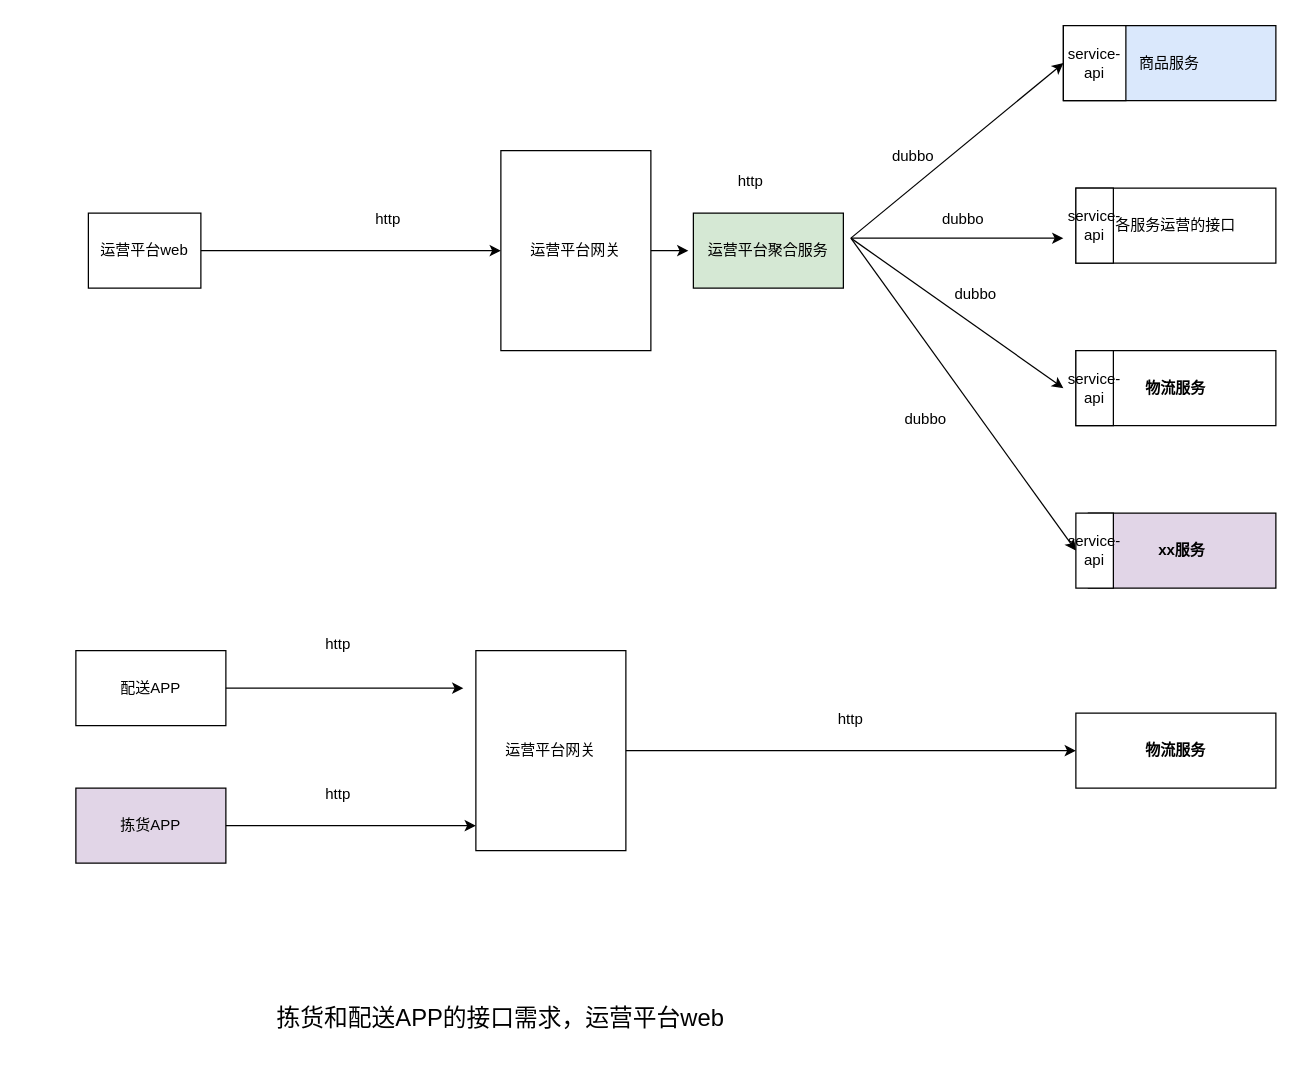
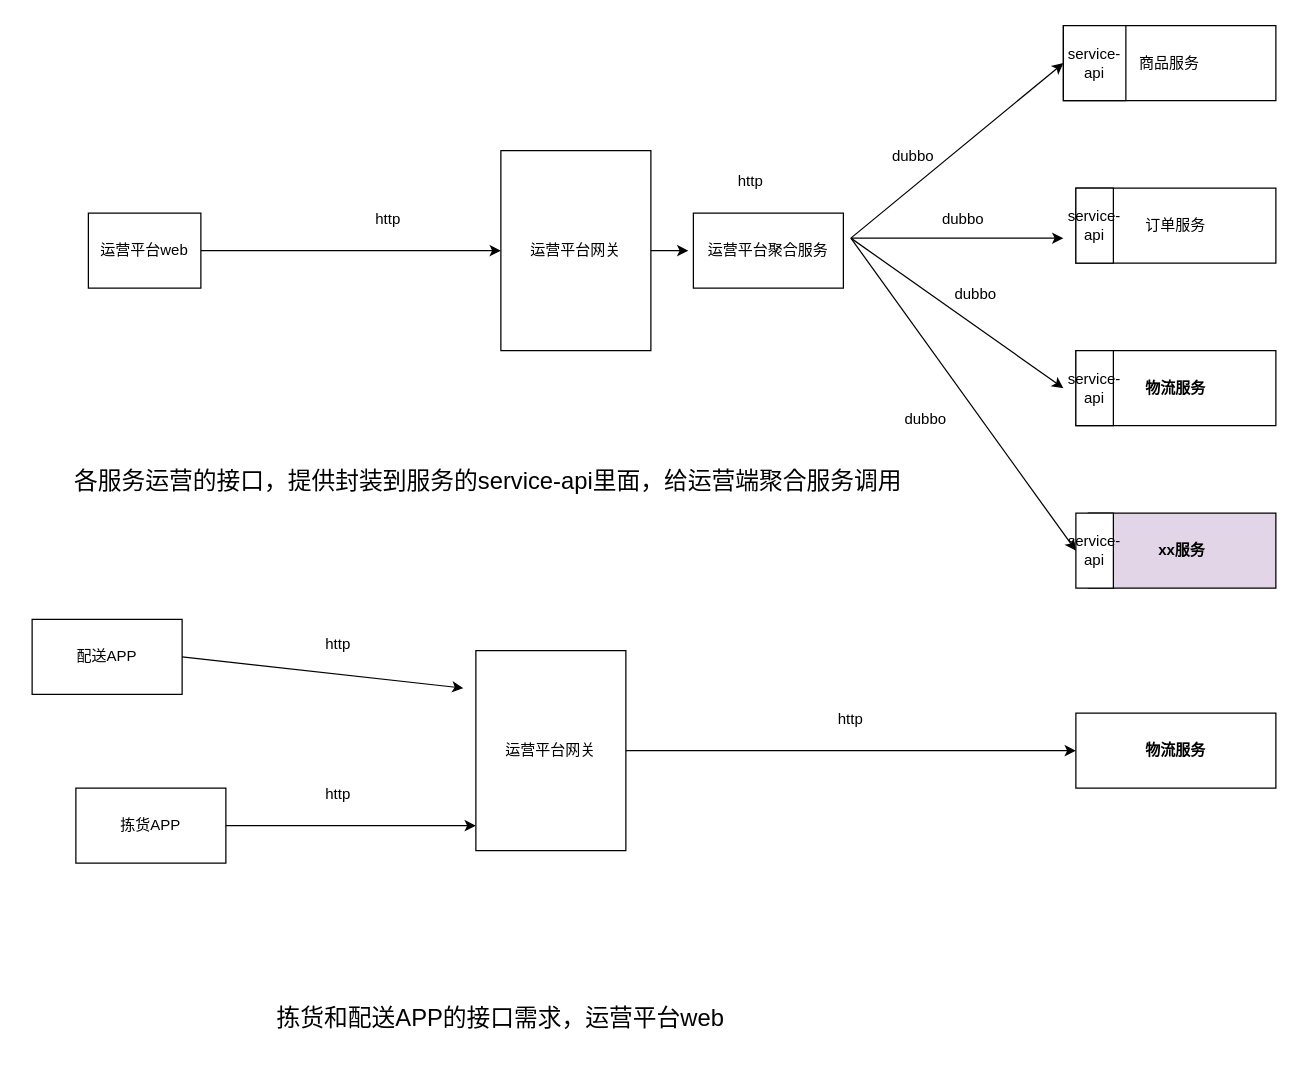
  <mxCell id="0" />
  <mxCell id="1" parent="0" />
- <mxCell id="2" value="运营平台聚合服务" style="rounded=0;whiteSpace=wrap;html=1;fillColor=#d5e8d4;" vertex="1" parent="1"><mxGeometry x="554" y="170" width="120" height="60" as="geometry" /></mxCell>
- <mxCell id="3" value="商品服务" style="rounded=0;whiteSpace=wrap;html=1;fillColor=#dae8fc;" vertex="1" parent="1"><mxGeometry x="850" y="20" width="170" height="60" as="geometry" /></mxCell>
- <mxCell id="4" value="各服务运营的接口" style="rounded=0;whiteSpace=wrap;html=1;" vertex="1" parent="1"><mxGeometry x="860" y="150" width="160" height="60" as="geometry" /></mxCell>
+ <mxCell id="2" value="运营平台聚合服务" style="rounded=0;whiteSpace=wrap;html=1;" vertex="1" parent="1"><mxGeometry x="554" y="170" width="120" height="60" as="geometry" /></mxCell>
+ <mxCell id="3" value="商品服务" style="rounded=0;whiteSpace=wrap;html=1;" vertex="1" parent="1"><mxGeometry x="850" y="20" width="170" height="60" as="geometry" /></mxCell>
+ <mxCell id="4" value="订单服务" style="rounded=0;whiteSpace=wrap;html=1;" vertex="1" parent="1"><mxGeometry x="860" y="150" width="160" height="60" as="geometry" /></mxCell>
  <mxCell id="5" value="物流服务" style="rounded=0;whiteSpace=wrap;html=1;fontStyle=1" vertex="1" parent="1"><mxGeometry x="860" y="280" width="160" height="60" as="geometry" /></mxCell>
  <mxCell id="6" value="xx服务" style="rounded=0;whiteSpace=wrap;html=1;fontStyle=1;fillColor=#e1d5e7;" vertex="1" parent="1"><mxGeometry x="870" y="410" width="150" height="60" as="geometry" /></mxCell>
  <mxCell id="7" value="service-api" style="rounded=0;whiteSpace=wrap;html=1;" vertex="1" parent="1"><mxGeometry x="850" y="20" width="50" height="60" as="geometry" /></mxCell>
  <mxCell id="8" value="service-api" style="rounded=0;whiteSpace=wrap;html=1;" vertex="1" parent="1"><mxGeometry x="860" y="150" width="30" height="60" as="geometry" /></mxCell>
  <mxCell id="9" value="service-api" style="rounded=0;whiteSpace=wrap;html=1;" vertex="1" parent="1"><mxGeometry x="860" y="280" width="30" height="60" as="geometry" /></mxCell>
  <mxCell id="10" value="service-api" style="rounded=0;whiteSpace=wrap;html=1;" vertex="1" parent="1"><mxGeometry x="860" y="410" width="30" height="60" as="geometry" /></mxCell>
  <mxCell id="11" value="" style="endArrow=classic;html=1;rounded=0;entryX=0;entryY=0.5;entryDx=0;entryDy=0;" edge="1" parent="1" target="7"><mxGeometry width="50" height="50" relative="1" as="geometry"><mxPoint x="680" y="190" as="sourcePoint" /><mxPoint x="730" y="140" as="targetPoint" /></mxGeometry></mxCell>
  <mxCell id="12" value="" style="endArrow=classic;html=1;rounded=0;entryX=-0.333;entryY=0.667;entryDx=0;entryDy=0;entryPerimeter=0;" edge="1" parent="1" target="8"><mxGeometry width="50" height="50" relative="1" as="geometry"><mxPoint x="680" y="190" as="sourcePoint" /><mxPoint x="730" y="140" as="targetPoint" /></mxGeometry></mxCell>
  <mxCell id="13" value="" style="endArrow=classic;html=1;rounded=0;" edge="1" parent="1"><mxGeometry width="50" height="50" relative="1" as="geometry"><mxPoint x="680" y="190" as="sourcePoint" /><mxPoint x="850" y="310" as="targetPoint" /></mxGeometry></mxCell>
  <mxCell id="14" value="" style="endArrow=classic;html=1;rounded=0;entryX=0;entryY=0.5;entryDx=0;entryDy=0;" edge="1" parent="1" target="10"><mxGeometry width="50" height="50" relative="1" as="geometry"><mxPoint x="680" y="190" as="sourcePoint" /><mxPoint x="820" y="200" as="targetPoint" /></mxGeometry></mxCell>
  <mxCell id="15" value="运营平台网关" style="rounded=0;whiteSpace=wrap;html=1;" vertex="1" parent="1"><mxGeometry x="400" y="120" width="120" height="160" as="geometry" /></mxCell>
- <mxCell id="16" value="配送APP" style="rounded=0;whiteSpace=wrap;html=1;" vertex="1" parent="1"><mxGeometry x="60" y="520" width="120" height="60" as="geometry" /></mxCell>
+ <mxCell id="16" value="配送APP" style="rounded=0;whiteSpace=wrap;html=1;" vertex="1" parent="1"><mxGeometry x="25" y="495" width="120" height="60" as="geometry" /></mxCell>
  <mxCell id="17" value="运营平台web" style="rounded=0;whiteSpace=wrap;html=1;" vertex="1" parent="1"><mxGeometry x="70" y="170" width="90" height="60" as="geometry" /></mxCell>
  <mxCell id="18" value="" style="endArrow=classic;html=1;rounded=0;exitX=1;exitY=0.5;exitDx=0;exitDy=0;" edge="1" parent="1" source="15"><mxGeometry width="50" height="50" relative="1" as="geometry"><mxPoint x="500" y="240" as="sourcePoint" /><mxPoint x="550" y="200" as="targetPoint" /></mxGeometry></mxCell>
  <mxCell id="19" value="" style="endArrow=classic;html=1;rounded=0;exitX=1;exitY=0.5;exitDx=0;exitDy=0;entryX=0;entryY=0.5;entryDx=0;entryDy=0;" edge="1" parent="1" source="17" target="15"><mxGeometry width="50" height="50" relative="1" as="geometry"><mxPoint x="350" y="240" as="sourcePoint" /><mxPoint x="400" y="190" as="targetPoint" /></mxGeometry></mxCell>
  <mxCell id="20" value="物流服务" style="rounded=0;whiteSpace=wrap;html=1;fontStyle=1" vertex="1" parent="1"><mxGeometry x="860" y="570" width="160" height="60" as="geometry" /></mxCell>
- <mxCell id="21" value="拣货APP" style="rounded=0;whiteSpace=wrap;html=1;fillColor=#e1d5e7;" vertex="1" parent="1"><mxGeometry x="60" y="630" width="120" height="60" as="geometry" /></mxCell>
+ <mxCell id="21" value="拣货APP" style="rounded=0;whiteSpace=wrap;html=1;" vertex="1" parent="1"><mxGeometry x="60" y="630" width="120" height="60" as="geometry" /></mxCell>
  <mxCell id="22" value="http" style="text;html=1;strokeColor=none;fillColor=none;align=center;verticalAlign=middle;whiteSpace=wrap;rounded=0;" vertex="1" parent="1"><mxGeometry x="570" y="130" width="60" height="30" as="geometry" /></mxCell>
  <mxCell id="23" value="dubbo" style="text;html=1;strokeColor=none;fillColor=none;align=center;verticalAlign=middle;whiteSpace=wrap;rounded=0;" vertex="1" parent="1"><mxGeometry x="700" y="110" width="60" height="30" as="geometry" /></mxCell>
  <mxCell id="24" value="dubbo" style="text;html=1;strokeColor=none;fillColor=none;align=center;verticalAlign=middle;whiteSpace=wrap;rounded=0;" vertex="1" parent="1"><mxGeometry x="740" y="160" width="60" height="30" as="geometry" /></mxCell>
  <mxCell id="25" value="dubbo" style="text;html=1;strokeColor=none;fillColor=none;align=center;verticalAlign=middle;whiteSpace=wrap;rounded=0;" vertex="1" parent="1"><mxGeometry x="750" y="220" width="60" height="30" as="geometry" /></mxCell>
  <mxCell id="26" value="dubbo" style="text;html=1;strokeColor=none;fillColor=none;align=center;verticalAlign=middle;whiteSpace=wrap;rounded=0;" vertex="1" parent="1"><mxGeometry x="710" y="320" width="60" height="30" as="geometry" /></mxCell>
  <mxCell id="27" value="运营平台网关" style="rounded=0;whiteSpace=wrap;html=1;" vertex="1" parent="1"><mxGeometry x="380" y="520" width="120" height="160" as="geometry" /></mxCell>
  <mxCell id="28" value="" style="endArrow=classic;html=1;rounded=0;exitX=1;exitY=0.5;exitDx=0;exitDy=0;" edge="1" parent="1" source="16"><mxGeometry width="50" height="50" relative="1" as="geometry"><mxPoint x="180" y="550" as="sourcePoint" /><mxPoint x="370" y="550" as="targetPoint" /></mxGeometry></mxCell>
  <mxCell id="29" value="" style="endArrow=classic;html=1;rounded=0;entryX=0;entryY=0.875;entryDx=0;entryDy=0;entryPerimeter=0;" edge="1" parent="1" target="27"><mxGeometry width="50" height="50" relative="1" as="geometry"><mxPoint x="180" y="660" as="sourcePoint" /><mxPoint x="230" y="610" as="targetPoint" /></mxGeometry></mxCell>
  <mxCell id="30" value="" style="endArrow=classic;html=1;rounded=0;entryX=0;entryY=0.5;entryDx=0;entryDy=0;exitX=1;exitY=0.5;exitDx=0;exitDy=0;" edge="1" parent="1" source="27" target="20"><mxGeometry width="50" height="50" relative="1" as="geometry"><mxPoint x="520" y="500" as="sourcePoint" /><mxPoint x="570" y="450" as="targetPoint" /></mxGeometry></mxCell>
  <mxCell id="31" value="http" style="text;html=1;strokeColor=none;fillColor=none;align=center;verticalAlign=middle;whiteSpace=wrap;rounded=0;" vertex="1" parent="1"><mxGeometry x="280" y="160" width="60" height="30" as="geometry" /></mxCell>
  <mxCell id="32" value="http" style="text;html=1;strokeColor=none;fillColor=none;align=center;verticalAlign=middle;whiteSpace=wrap;rounded=0;" vertex="1" parent="1"><mxGeometry x="240" y="500" width="60" height="30" as="geometry" /></mxCell>
  <mxCell id="33" value="http" style="text;html=1;strokeColor=none;fillColor=none;align=center;verticalAlign=middle;whiteSpace=wrap;rounded=0;" vertex="1" parent="1"><mxGeometry x="240" y="620" width="60" height="30" as="geometry" /></mxCell>
  <mxCell id="34" value="http" style="text;html=1;strokeColor=none;fillColor=none;align=center;verticalAlign=middle;whiteSpace=wrap;rounded=0;" vertex="1" parent="1"><mxGeometry x="650" y="560" width="60" height="30" as="geometry" /></mxCell>
+ <mxCell id="35" value="&lt;font style=&quot;font-size: 19px;&quot;&gt;各服务运营的接口，提供封装到服务的service-api里面，给运营端聚合服务调用&lt;/font&gt;" style="text;html=1;strokeColor=none;fillColor=none;align=center;verticalAlign=middle;whiteSpace=wrap;rounded=0;" vertex="1" parent="1"><mxGeometry x="20" y="350" width="740" height="70" as="geometry" /></mxCell>
  <mxCell id="36" value="&lt;font style=&quot;font-size: 19px;&quot;&gt;拣货和配送APP的接口需求，运营平台web&lt;/font&gt;" style="text;html=1;strokeColor=none;fillColor=none;align=center;verticalAlign=middle;whiteSpace=wrap;rounded=0;" vertex="1" parent="1"><mxGeometry x="30" y="780" width="740" height="70" as="geometry" /></mxCell>
